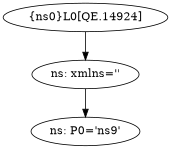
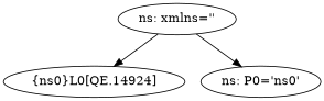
  digraph {
    n1 [label="{ns0}L0[QE.14924]"]
    n2 [label="ns: xmlns=''"]
-   n3 [label="ns: P0='ns9'"]
-   n1 -> n2
+   n3 [label="ns: P0='ns0'"]
+   n2 -> n1
    n2 -> n3
  }
